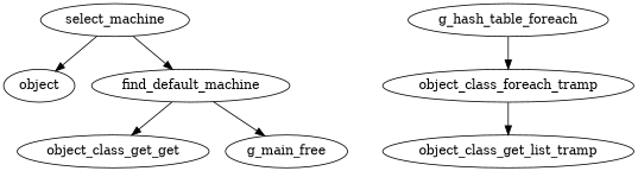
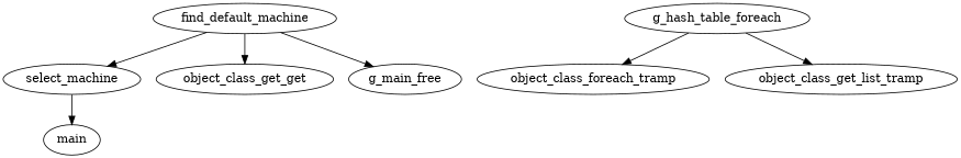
  digraph {
    select_machine
-   main [label=object]
+   main
    find_default_machine
    n4 [label=object_class_get_get]
    n5 [label=g_main_free]
    g_hash_table_foreach
    object_class_foreach_tramp
    object_class_get_list_tramp
    select_machine -> main
-   select_machine -> find_default_machine
+   find_default_machine -> select_machine
    find_default_machine -> n4
    find_default_machine -> n5
    g_hash_table_foreach -> object_class_foreach_tramp
-   object_class_foreach_tramp -> object_class_get_list_tramp
+   g_hash_table_foreach -> object_class_get_list_tramp
  }
